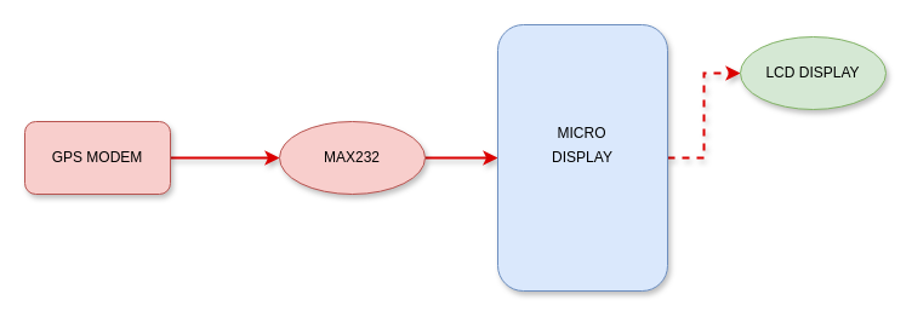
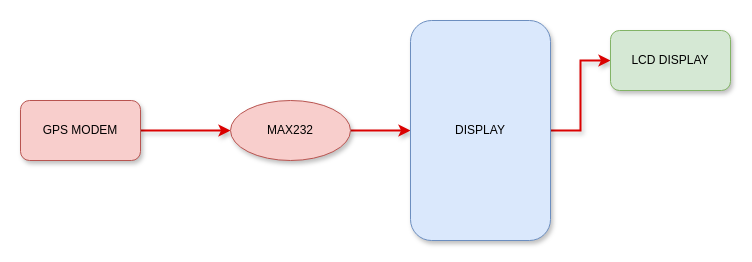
  <mxCell id="0" />
  <mxCell id="1" parent="0" />
  <mxCell id="2" style="edgeStyle=orthogonalEdgeStyle;rounded=0;orthogonalLoop=1;jettySize=auto;html=1;strokeWidth=2;strokeColor=#DB0000;shadow=1;" edge="1" parent="1" source="3" target="5"><mxGeometry relative="1" as="geometry" /></mxCell>
  <mxCell id="3" value="GPS MODEM" style="rounded=1;whiteSpace=wrap;html=1;fillColor=#f8cecc;strokeColor=#b85450;shadow=1;" vertex="1" parent="1"><mxGeometry x="20" y="100" width="120" height="60" as="geometry" /></mxCell>
  <mxCell id="4" style="edgeStyle=orthogonalEdgeStyle;rounded=0;orthogonalLoop=1;jettySize=auto;html=1;entryX=1;entryY=0.5;entryDx=0;entryDy=0;strokeWidth=2;strokeColor=#DB0000;shadow=1;sketch=0;" edge="1" parent="1" source="5" target="7"><mxGeometry relative="1" as="geometry" /></mxCell>
  <mxCell id="5" value="MAX232" style="ellipse;whiteSpace=wrap;html=1;fillColor=#f8cecc;strokeColor=#b85450;shadow=1;" vertex="1" parent="1"><mxGeometry x="230" y="100" width="120" height="60" as="geometry" /></mxCell>
- <mxCell id="6" style="edgeStyle=orthogonalEdgeStyle;rounded=0;orthogonalLoop=1;jettySize=auto;html=1;strokeWidth=2;strokeColor=#DB0000;shadow=1;dashed=1;" edge="1" parent="1" source="7" target="8"><mxGeometry relative="1" as="geometry" /></mxCell>
+ <mxCell id="6" style="edgeStyle=orthogonalEdgeStyle;rounded=0;orthogonalLoop=1;jettySize=auto;html=1;strokeWidth=2;strokeColor=#DB0000;shadow=1;" edge="1" parent="1" source="7" target="8"><mxGeometry relative="1" as="geometry" /></mxCell>
  <mxCell id="7" value="DISPLAY" style="rounded=1;whiteSpace=wrap;html=1;direction=west;fillColor=#dae8fc;strokeColor=#6c8ebf;shadow=1;" vertex="1" parent="1"><mxGeometry x="410" y="20" width="140" height="220" as="geometry" /></mxCell>
- <mxCell id="8" value="LCD DISPLAY" style="ellipse;whiteSpace=wrap;html=1;fillColor=#d5e8d4;strokeColor=#82b366;shadow=1;glass=0;sketch=0;" vertex="1" parent="1"><mxGeometry x="610" y="30" width="120" height="60" as="geometry" /></mxCell>
- <mxCell id="9" value="MICRO" style="text;html=1;resizable=0;autosize=1;align=center;verticalAlign=middle;points=[];fillColor=none;strokeColor=none;rounded=0;shadow=1;glass=0;sketch=0;" vertex="1" parent="1"><mxGeometry x="454" y="100" width="50" height="20" as="geometry" /></mxCell>
+ <mxCell id="8" value="LCD DISPLAY" style="rounded=1;whiteSpace=wrap;html=1;fillColor=#d5e8d4;strokeColor=#82b366;shadow=1;glass=0;sketch=0;" vertex="1" parent="1"><mxGeometry x="610" y="30" width="120" height="60" as="geometry" /></mxCell>
